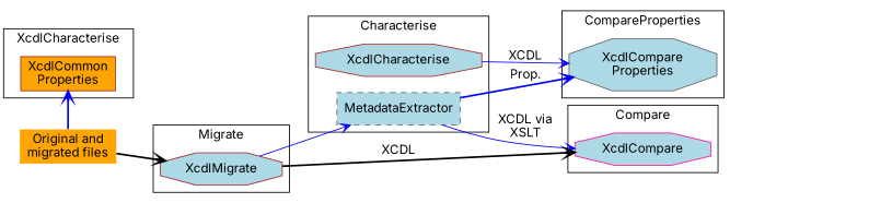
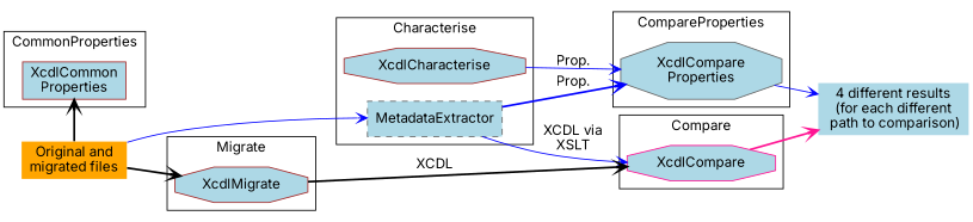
  digraph {
    fontname=Inter
    rankdir=LR
    node [color=brown fillcolor=lightblue fontname=Inter shape=octagon style=filled]
    edge [arrowhead=open color=blue fontname=Inter style=bold]
    XcdlCharacterise [width=1.3]
    n2 [color=gray40 label=MetadataExtractor shape=box style="dashed,filled" width=1.3]
    XcdlMigrate [width=1.3]
    XcdlCompare [color=deeppink width=1.3]
    n5 [color=gray40 label="XcdlCompare\nProperties" width=1.3]
-   n6 [fillcolor=orange label="XcdlCommon\nProperties" shape=box width=1.3]
+   n6 [label="XcdlCommon\nProperties" shape=box width=1.3]
+   n7 [color=gray40 label="4 different results\n(for each different\n path to comparison)" shape=none width=1.3]
    n8 [fillcolor=orange label="Original and\nmigrated files" shape=none width=1.3]
    subgraph cluster_1 {
      label=Characterise
      XcdlCharacterise
      n2
    }
    subgraph cluster_2 {
      label=Migrate
      XcdlMigrate
    }
    subgraph cluster_3 {
      label=Compare
      XcdlCompare
    }
    subgraph cluster_4 {
      label=CompareProperties
      n5
    }
    subgraph cluster_5 {
-     label=XcdlCharacterise
+     label=CommonProperties
      n6
    }
-   XcdlCharacterise -> n5 [label=XCDL style=solid]
+   XcdlCharacterise -> n5 [label="Prop." style=solid]
    n2 -> XcdlCompare [label="XCDL via\nXSLT" style=solid]
    n2 -> n5 [label="Prop."]
    XcdlMigrate -> XcdlCompare [color=black label=XCDL]
-   XcdlMigrate -> n2 [style=solid]
+   XcdlCompare -> n7 [color=deeppink]
+   n5 -> n7 [style=solid]
+   n8 -> n2 [style=solid]
    n8 -> XcdlMigrate [color=black]
-   n8 -> n6 [constraint=false]
+   n8 -> n6 [color=black constraint=false]
  }
